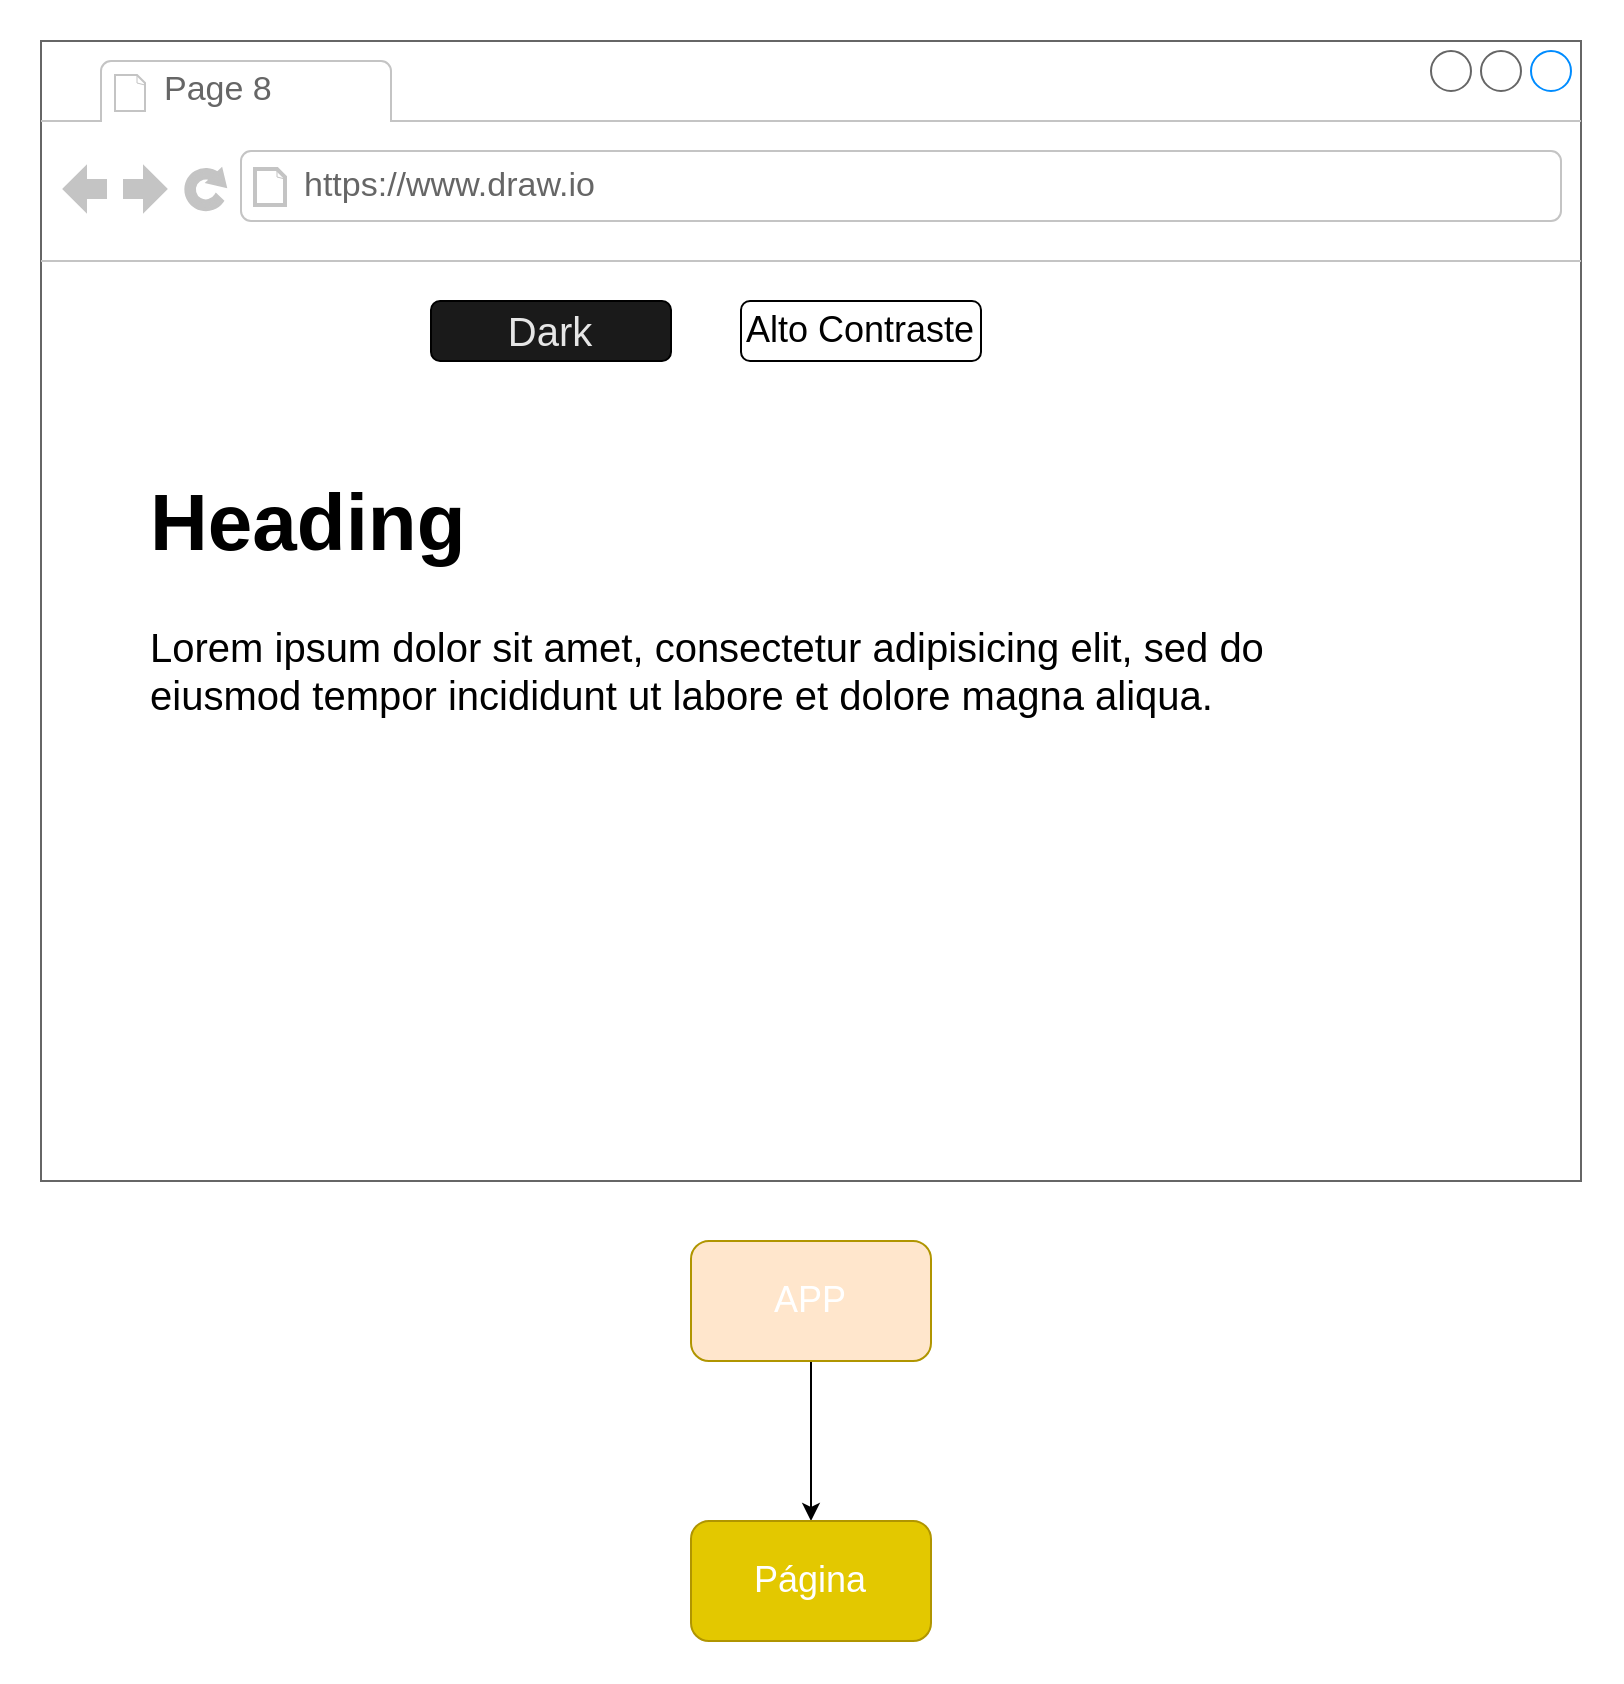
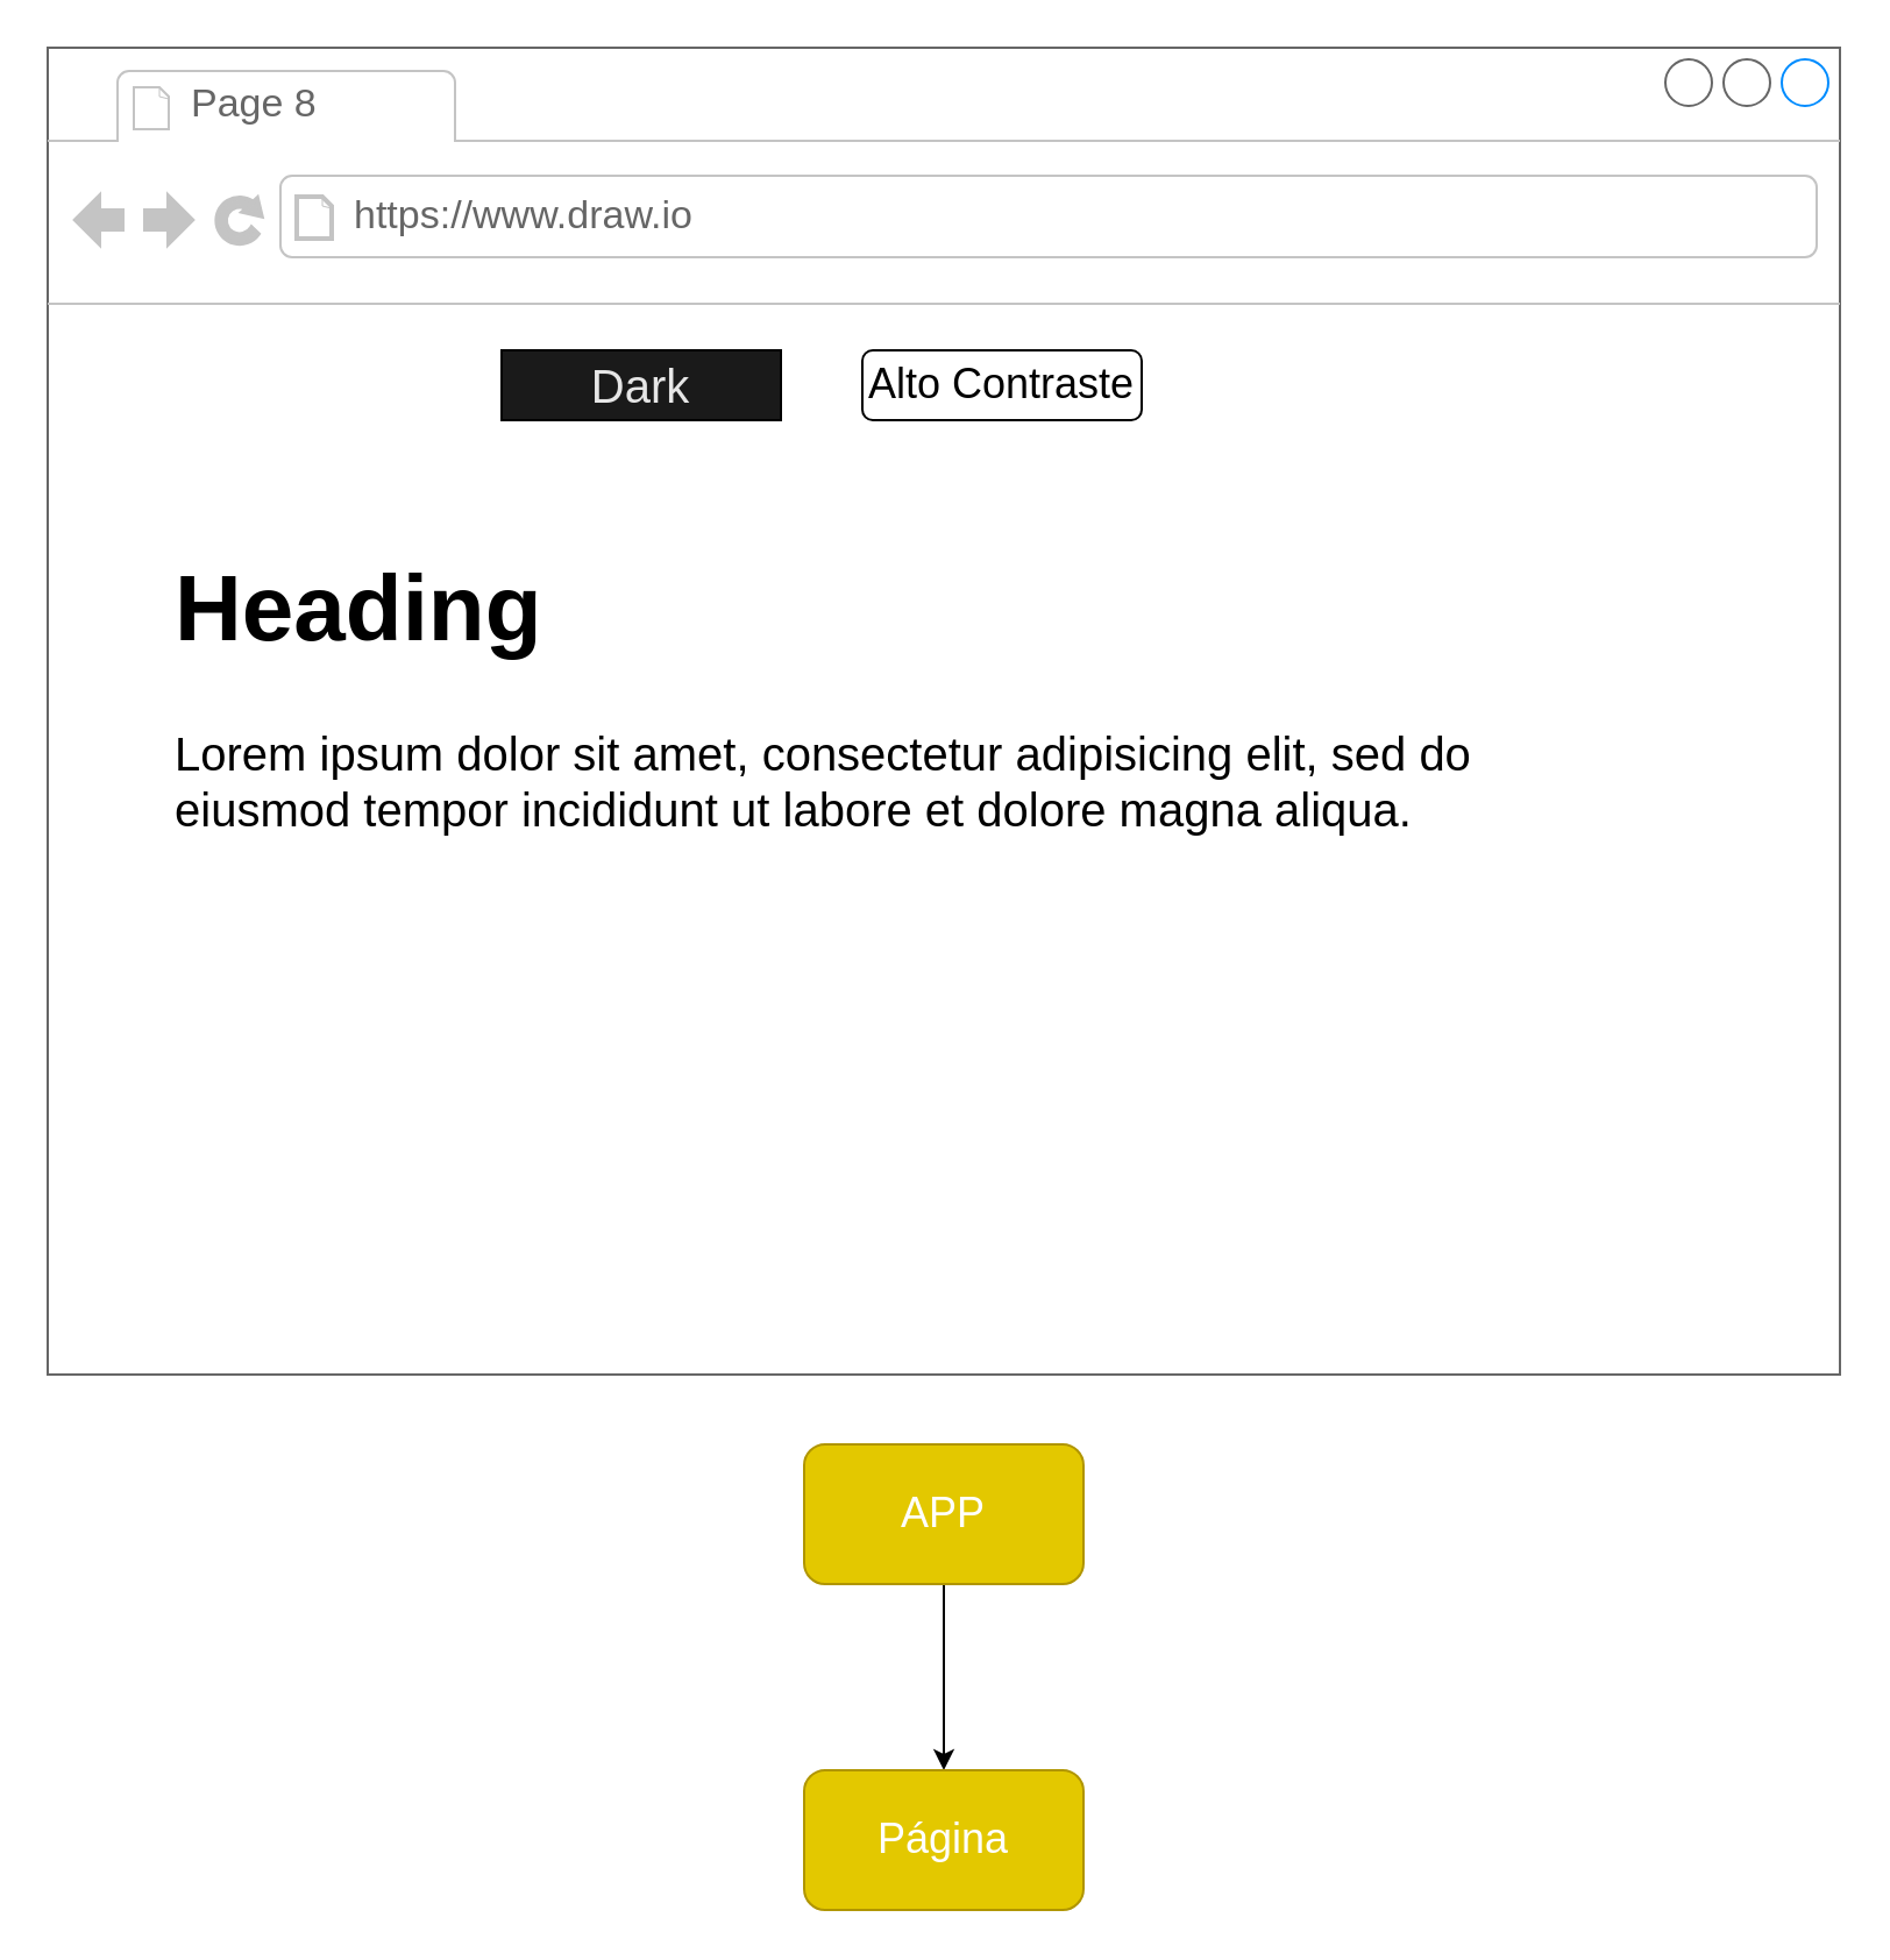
  <mxCell id="0" />
  <mxCell id="1" parent="0" />
  <mxCell id="2" value="" style="strokeWidth=1;shadow=0;dashed=0;align=center;html=1;shape=mxgraph.mockup.containers.browserWindow;rSize=0;strokeColor=#666666;strokeColor2=#008cff;strokeColor3=#c4c4c4;mainText=,;recursiveResize=0;" vertex="1" parent="1"><mxGeometry x="20" y="20" width="770" height="570" as="geometry" /></mxCell>
  <mxCell id="3" value="Page 8" style="strokeWidth=1;shadow=0;dashed=0;align=center;html=1;shape=mxgraph.mockup.containers.anchor;fontSize=17;fontColor=#666666;align=left;" vertex="1" parent="2"><mxGeometry x="60" y="12" width="110" height="26" as="geometry" /></mxCell>
  <mxCell id="4" value="https://www.draw.io" style="strokeWidth=1;shadow=0;dashed=0;align=center;html=1;shape=mxgraph.mockup.containers.anchor;rSize=0;fontSize=17;fontColor=#666666;align=left;" vertex="1" parent="2"><mxGeometry x="130" y="60" width="250" height="26" as="geometry" /></mxCell>
  <mxCell id="5" value="&lt;h1&gt;Heading&lt;/h1&gt;&lt;p&gt;Lorem ipsum dolor sit amet, consectetur adipisicing elit, sed do eiusmod tempor incididunt ut labore et dolore magna aliqua.&lt;/p&gt;" style="text;html=1;strokeColor=none;fillColor=none;spacing=5;spacingTop=-20;whiteSpace=wrap;overflow=hidden;rounded=0;fontSize=20;align=left;" vertex="1" parent="2"><mxGeometry x="50" y="200" width="620" height="210" as="geometry" /></mxCell>
- <mxCell id="6" value="Dark" style="rounded=1;whiteSpace=wrap;html=1;fontSize=20;align=center;fontColor=#E6E6E6;fillColor=#1A1A1A;" vertex="1" parent="2"><mxGeometry x="195" y="130" width="120" height="30" as="geometry" /></mxCell>
+ <mxCell id="6" value="Dark" style="whiteSpace=wrap;html=1;fontSize=20;align=center;fontColor=#E6E6E6;fillColor=#1A1A1A;rounded=0;" vertex="1" parent="2"><mxGeometry x="195" y="130" width="120" height="30" as="geometry" /></mxCell>
  <mxCell id="7" value="Alto Contraste" style="rounded=1;whiteSpace=wrap;html=1;fontSize=18;align=center;" vertex="1" parent="2"><mxGeometry x="350" y="130" width="120" height="30" as="geometry" /></mxCell>
  <mxCell id="8" value="" style="edgeStyle=orthogonalEdgeStyle;rounded=0;orthogonalLoop=1;jettySize=auto;html=1;fontSize=18;fontColor=#E6E6E6;" edge="1" parent="1" source="9" target="10"><mxGeometry relative="1" as="geometry" /></mxCell>
- <mxCell id="9" value="APP" style="rounded=1;whiteSpace=wrap;html=1;fillColor=#ffe6cc;fontSize=18;fontColor=#ffffff;align=center;strokeColor=#B09500;" vertex="1" parent="1"><mxGeometry x="345" y="620" width="120" height="60" as="geometry" /></mxCell>
+ <mxCell id="9" value="APP" style="rounded=1;whiteSpace=wrap;html=1;fillColor=#e3c800;fontSize=18;fontColor=#ffffff;align=center;strokeColor=#B09500;" vertex="1" parent="1"><mxGeometry x="345" y="620" width="120" height="60" as="geometry" /></mxCell>
  <mxCell id="10" value="Página" style="rounded=1;whiteSpace=wrap;html=1;fillColor=#e3c800;fontSize=18;fontColor=#ffffff;align=center;strokeColor=#B09500;" vertex="1" parent="1"><mxGeometry x="345" y="760" width="120" height="60" as="geometry" /></mxCell>
